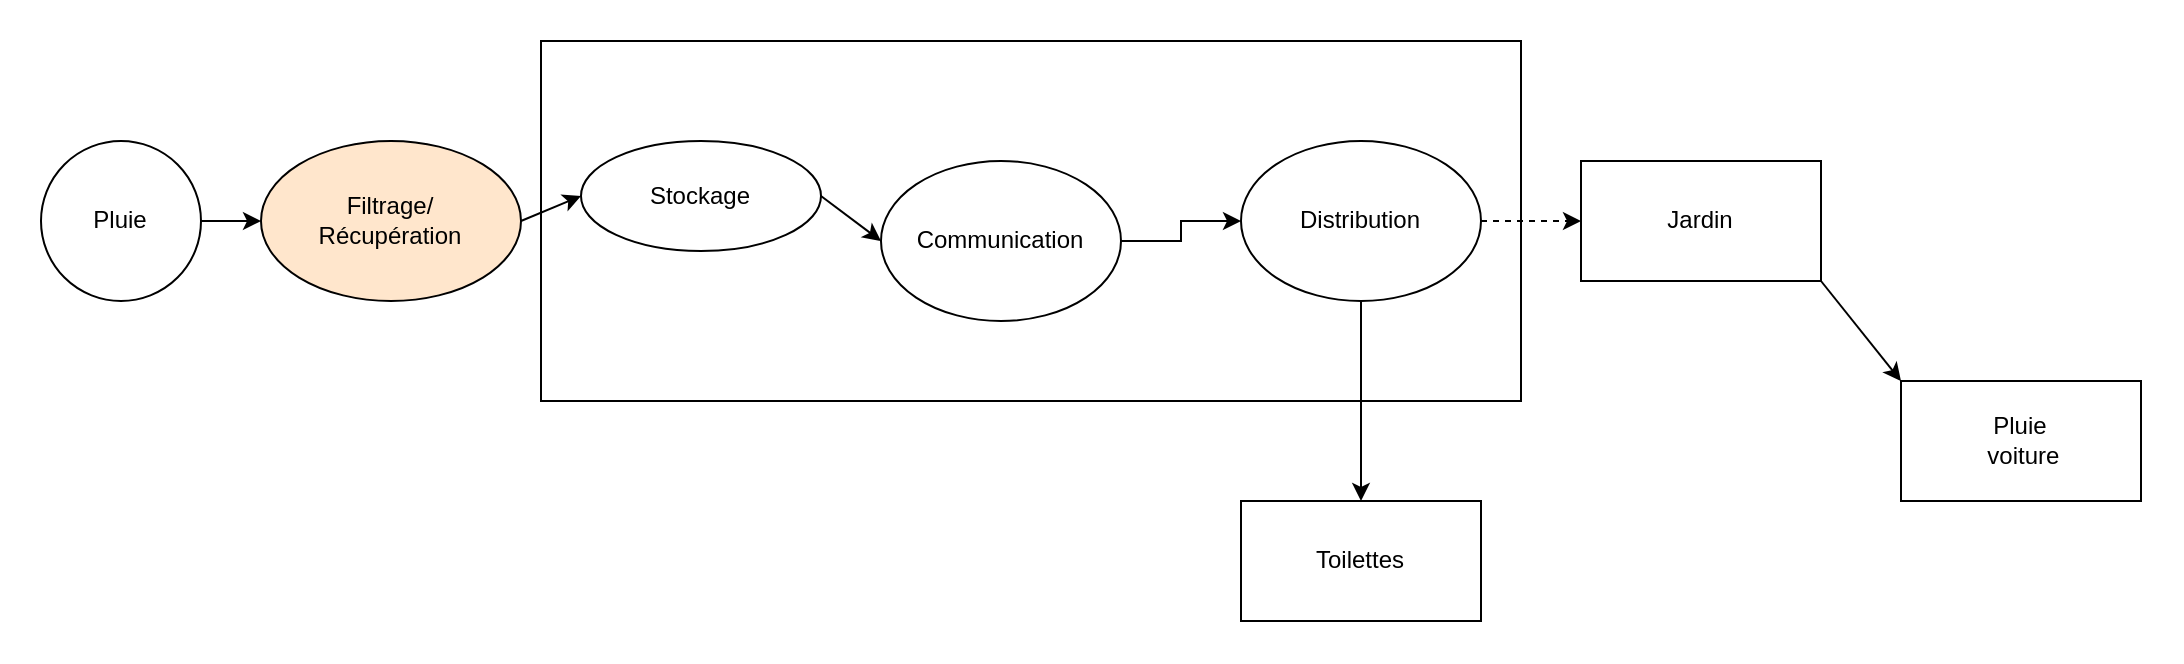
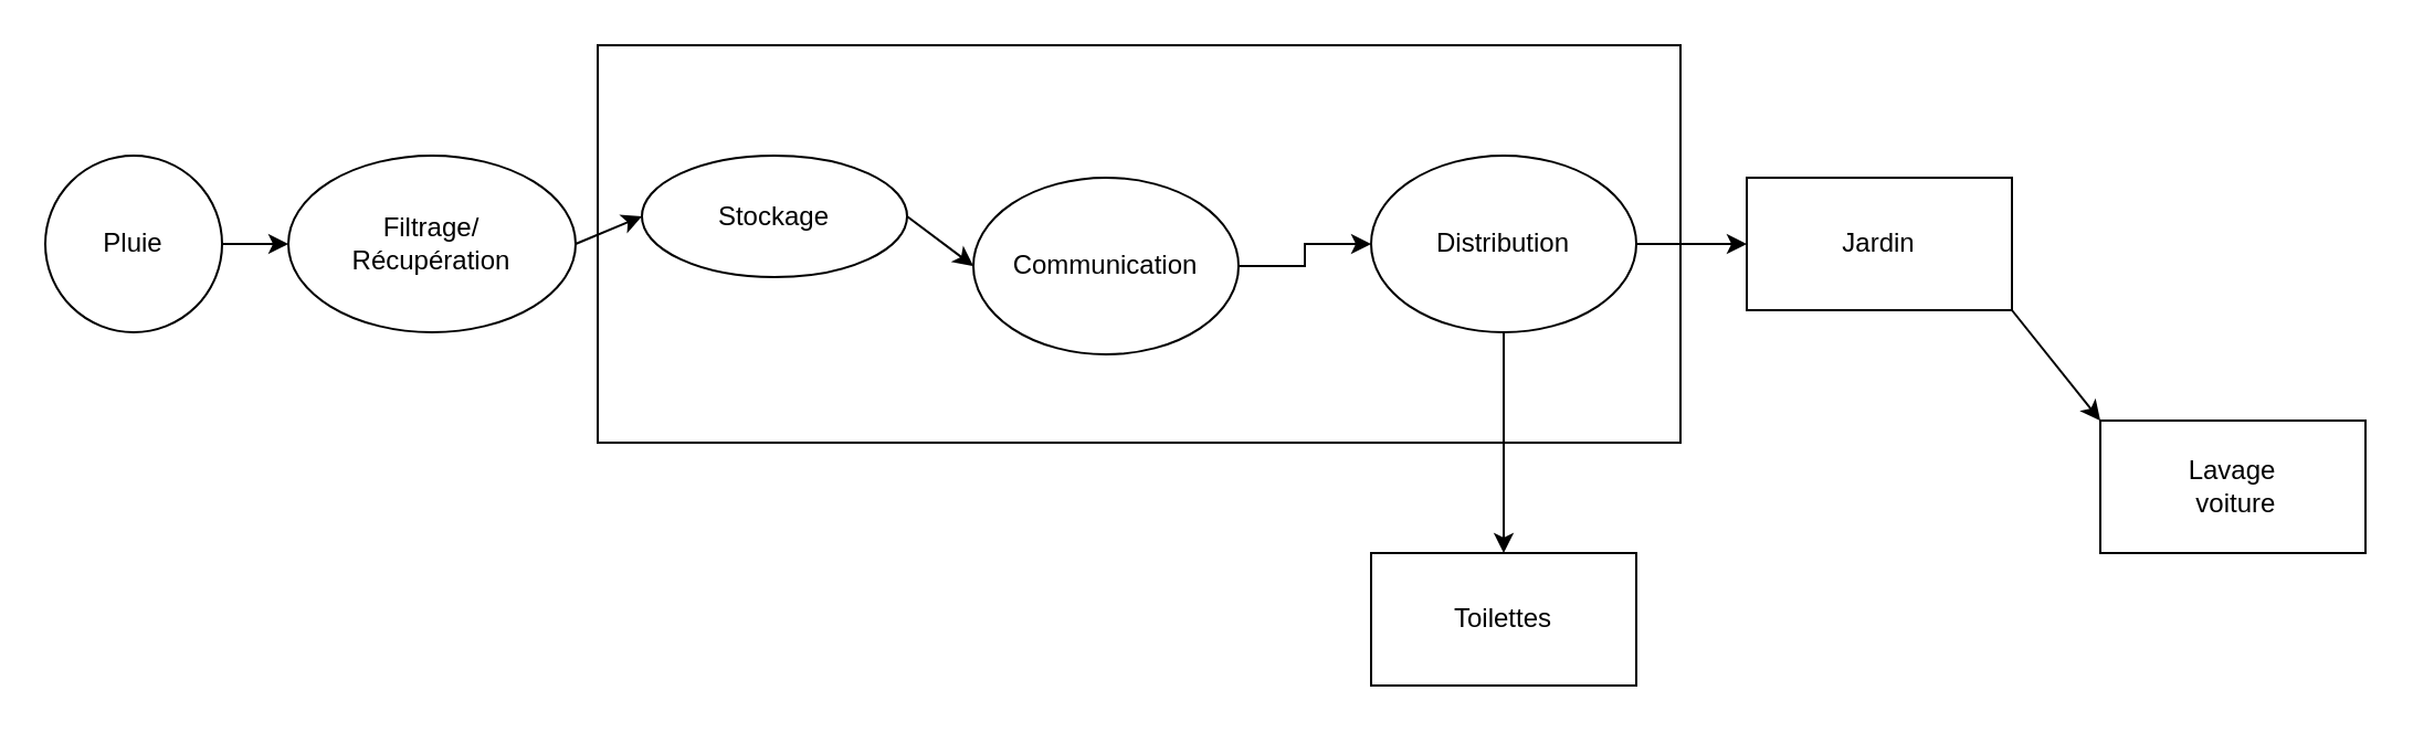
  <mxCell id="0" />
  <mxCell id="1" parent="0" />
  <mxCell id="2" value="" style="rounded=0;whiteSpace=wrap;html=1;" vertex="1" parent="1"><mxGeometry x="270" y="20" width="490" height="180" as="geometry" /></mxCell>
  <mxCell id="3" value="Pluie" style="ellipse;whiteSpace=wrap;html=1;aspect=fixed;" vertex="1" parent="1"><mxGeometry x="20" y="70" width="80" height="80" as="geometry" /></mxCell>
- <mxCell id="4" value="Filtrage/&lt;br&gt;Récupération" style="ellipse;whiteSpace=wrap;html=1;fillColor=#ffe6cc;" vertex="1" parent="1"><mxGeometry x="130" y="70" width="130" height="80" as="geometry" /></mxCell>
+ <mxCell id="4" value="Filtrage/&lt;br&gt;Récupération" style="ellipse;whiteSpace=wrap;html=1;" vertex="1" parent="1"><mxGeometry x="130" y="70" width="130" height="80" as="geometry" /></mxCell>
  <mxCell id="5" value="" style="endArrow=classic;html=1;rounded=0;exitX=1;exitY=0.5;exitDx=0;exitDy=0;entryX=0;entryY=0.5;entryDx=0;entryDy=0;" edge="1" parent="1" source="3" target="4"><mxGeometry width="50" height="50" relative="1" as="geometry"><mxPoint x="120" y="90" as="sourcePoint" /><mxPoint x="270" y="30" as="targetPoint" /></mxGeometry></mxCell>
  <mxCell id="6" value="Stockage" style="ellipse;whiteSpace=wrap;html=1;" vertex="1" parent="1"><mxGeometry x="290" y="70" width="120" height="55" as="geometry" /></mxCell>
  <mxCell id="7" value="" style="edgeStyle=orthogonalEdgeStyle;rounded=0;orthogonalLoop=1;jettySize=auto;html=1;" edge="1" parent="1" source="8" target="11"><mxGeometry relative="1" as="geometry" /></mxCell>
  <mxCell id="8" value="Communication" style="ellipse;whiteSpace=wrap;html=1;" vertex="1" parent="1"><mxGeometry x="440" y="80" width="120" height="80" as="geometry" /></mxCell>
- <mxCell id="9" value="" style="edgeStyle=orthogonalEdgeStyle;rounded=0;orthogonalLoop=1;jettySize=auto;html=1;dashed=1;" edge="1" parent="1" source="11" target="13"><mxGeometry relative="1" as="geometry" /></mxCell>
+ <mxCell id="9" value="" style="edgeStyle=orthogonalEdgeStyle;rounded=0;orthogonalLoop=1;jettySize=auto;html=1;" edge="1" parent="1" source="11" target="13"><mxGeometry relative="1" as="geometry" /></mxCell>
  <mxCell id="10" value="" style="edgeStyle=orthogonalEdgeStyle;rounded=0;orthogonalLoop=1;jettySize=auto;html=1;" edge="1" parent="1" source="11" target="12"><mxGeometry relative="1" as="geometry" /></mxCell>
  <mxCell id="11" value="Distribution" style="ellipse;whiteSpace=wrap;html=1;" vertex="1" parent="1"><mxGeometry x="620" y="70" width="120" height="80" as="geometry" /></mxCell>
  <mxCell id="12" value="Toilettes" style="rounded=0;whiteSpace=wrap;html=1;" vertex="1" parent="1"><mxGeometry x="620" y="250" width="120" height="60" as="geometry" /></mxCell>
  <mxCell id="13" value="Jardin" style="rounded=0;whiteSpace=wrap;html=1;" vertex="1" parent="1"><mxGeometry x="790" y="80" width="120" height="60" as="geometry" /></mxCell>
- <mxCell id="14" value="Pluie&lt;br&gt;&amp;nbsp;voiture" style="rounded=0;whiteSpace=wrap;html=1;" vertex="1" parent="1"><mxGeometry x="950" y="190" width="120" height="60" as="geometry" /></mxCell>
+ <mxCell id="14" value="Lavage&lt;br&gt;&amp;nbsp;voiture" style="rounded=0;whiteSpace=wrap;html=1;" vertex="1" parent="1"><mxGeometry x="950" y="190" width="120" height="60" as="geometry" /></mxCell>
  <mxCell id="15" value="" style="endArrow=classic;html=1;rounded=0;exitX=1;exitY=0.5;exitDx=0;exitDy=0;entryX=0;entryY=0.5;entryDx=0;entryDy=0;" edge="1" parent="1" source="4" target="6"><mxGeometry width="50" height="50" relative="1" as="geometry"><mxPoint x="220" y="70" as="sourcePoint" /><mxPoint x="270" y="20" as="targetPoint" /></mxGeometry></mxCell>
  <mxCell id="16" value="" style="endArrow=classic;html=1;rounded=0;exitX=1;exitY=0.5;exitDx=0;exitDy=0;entryX=0;entryY=0.5;entryDx=0;entryDy=0;" edge="1" parent="1" source="6" target="8"><mxGeometry width="50" height="50" relative="1" as="geometry"><mxPoint x="330" y="70" as="sourcePoint" /><mxPoint x="380" y="20" as="targetPoint" /></mxGeometry></mxCell>
  <mxCell id="17" value="" style="endArrow=classic;html=1;rounded=0;exitX=1;exitY=1;exitDx=0;exitDy=0;entryX=0;entryY=0;entryDx=0;entryDy=0;" edge="1" parent="1" source="13" target="14"><mxGeometry width="50" height="50" relative="1" as="geometry"><mxPoint x="840" y="70" as="sourcePoint" /><mxPoint x="890" y="20" as="targetPoint" /></mxGeometry></mxCell>
